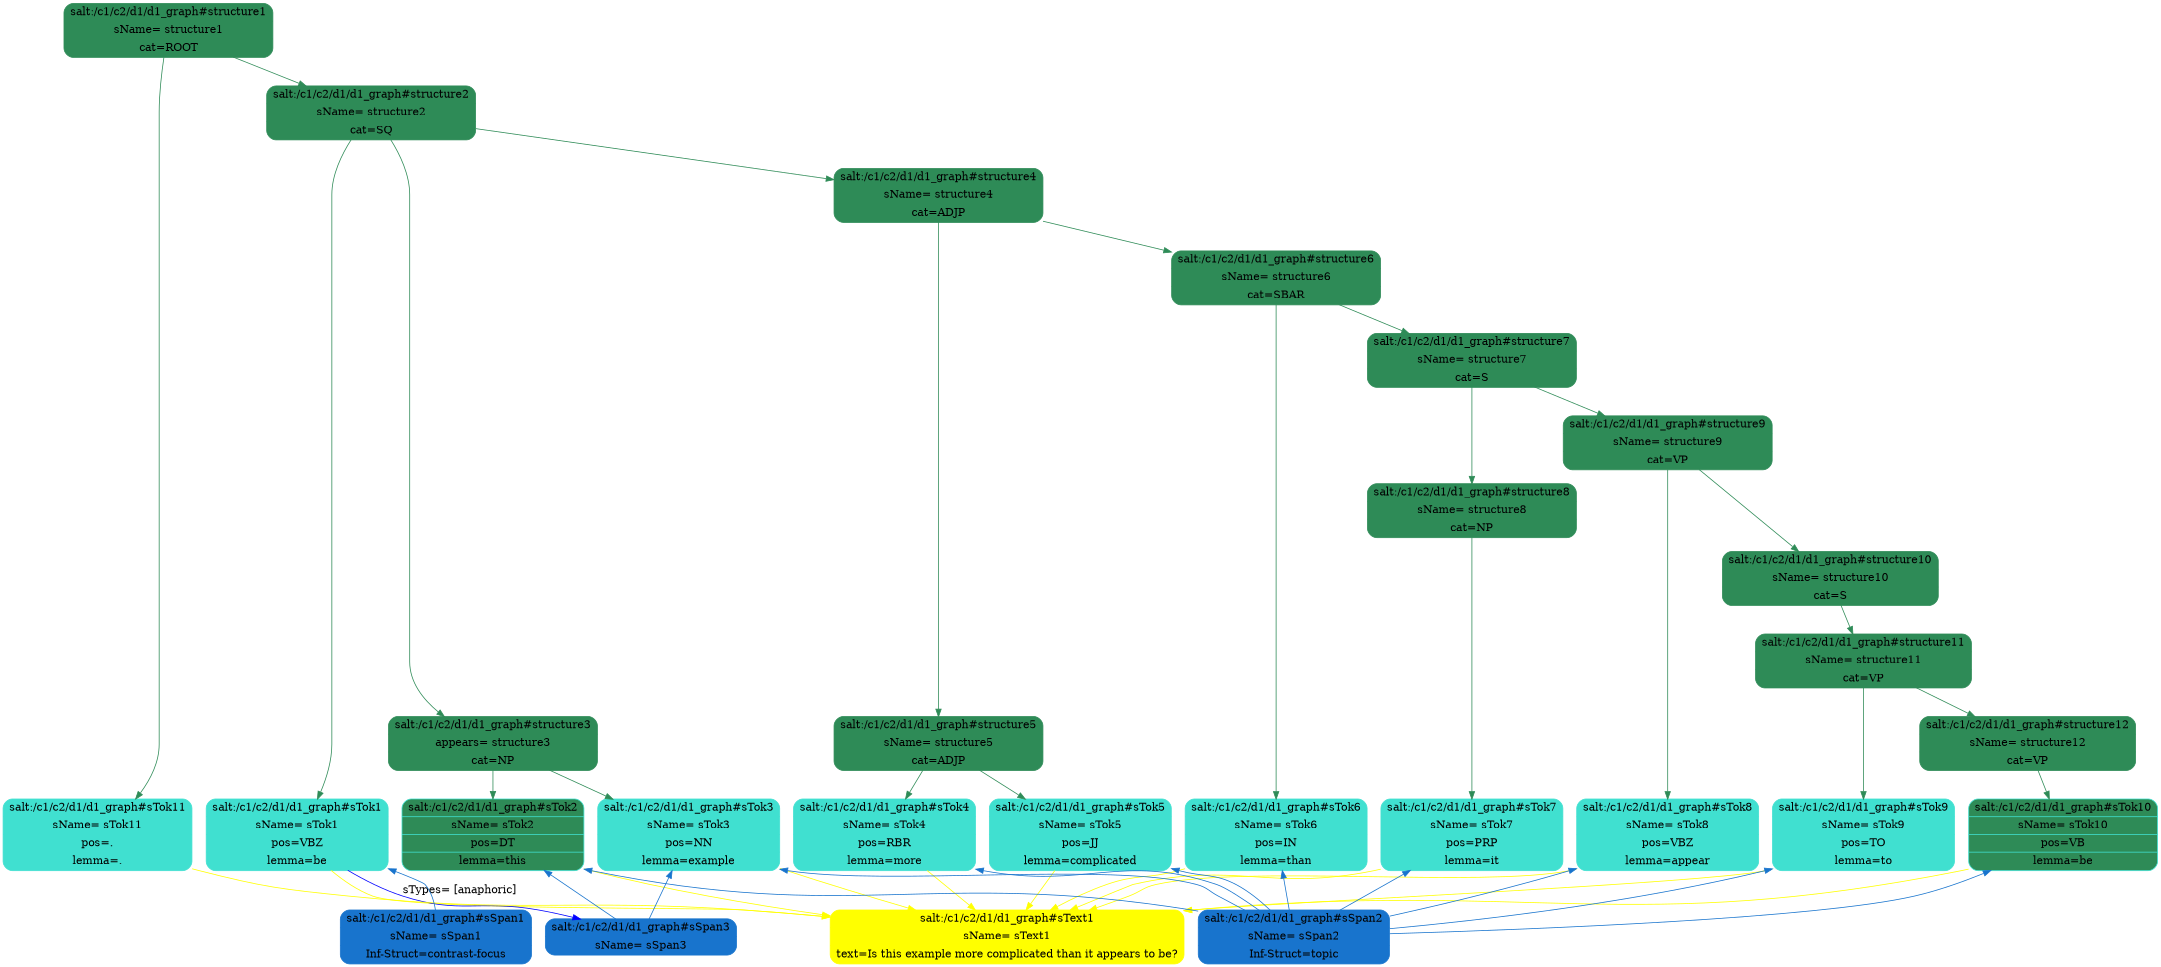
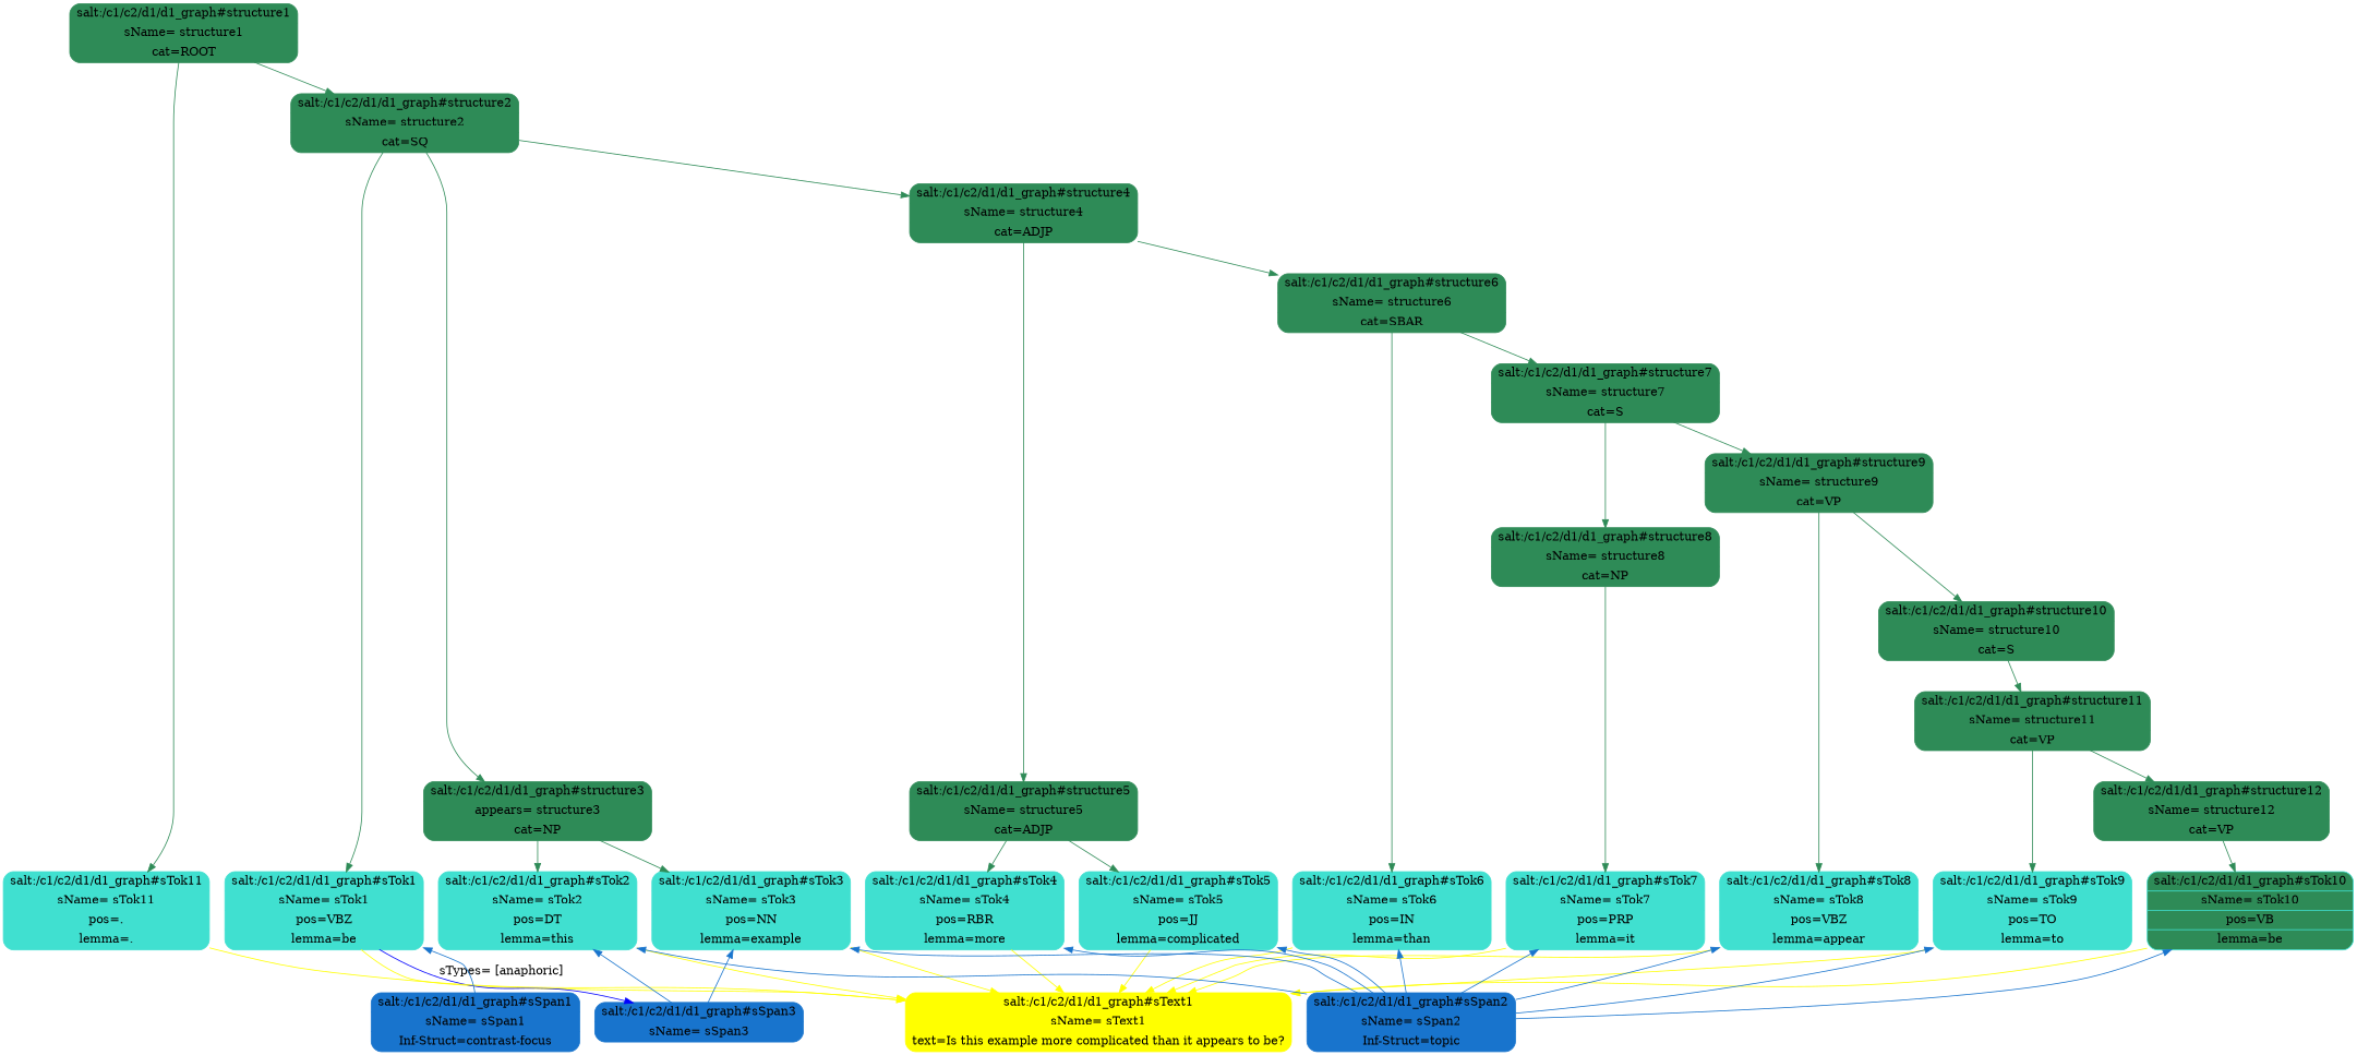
  digraph {
    ordering=out
    node [color=seagreen shape=Mrecord style=filled]
    edge [color=seagreen style=filled]
    n1 [color=yellow label="{{salt:/c1/c2/d1/d1_graph#sText1}|{sName= sText1}|{text=Is this example more complicated than it appears to be?}}"]
    n2 [color=turquoise label="{{salt:/c1/c2/d1/d1_graph#sTok1}|{sName= sTok1}|{pos=VBZ}|{lemma=be}}"]
-   n3 [color=turquoise label="{{salt:/c1/c2/d1/d1_graph#sTok2}|{sName= sTok2}|{pos=DT}|{lemma=this}}" fillcolor=seagreen]
+   n3 [color=turquoise label="{{salt:/c1/c2/d1/d1_graph#sTok2}|{sName= sTok2}|{pos=DT}|{lemma=this}}"]
    n4 [color=turquoise label="{{salt:/c1/c2/d1/d1_graph#sTok3}|{sName= sTok3}|{pos=NN}|{lemma=example}}"]
    n5 [color=turquoise label="{{salt:/c1/c2/d1/d1_graph#sTok4}|{sName= sTok4}|{pos=RBR}|{lemma=more}}"]
    n6 [color=turquoise label="{{salt:/c1/c2/d1/d1_graph#sTok5}|{sName= sTok5}|{pos=JJ}|{lemma=complicated}}"]
    n7 [color=turquoise label="{{salt:/c1/c2/d1/d1_graph#sTok6}|{sName= sTok6}|{pos=IN}|{lemma=than}}"]
    n8 [color=turquoise label="{{salt:/c1/c2/d1/d1_graph#sTok7}|{sName= sTok7}|{pos=PRP}|{lemma=it}}"]
    n9 [color=turquoise label="{{salt:/c1/c2/d1/d1_graph#sTok8}|{sName= sTok8}|{pos=VBZ}|{lemma=appear}}"]
    n10 [color=turquoise label="{{salt:/c1/c2/d1/d1_graph#sTok9}|{sName= sTok9}|{pos=TO}|{lemma=to}}"]
    n11 [color=turquoise fillcolor=seagreen label="{{salt:/c1/c2/d1/d1_graph#sTok10}|{sName= sTok10}|{pos=VB}|{lemma=be}}"]
    n12 [color=turquoise label="{{salt:/c1/c2/d1/d1_graph#sTok11}|{sName= sTok11}|{pos=.}|{lemma=.}}"]
    n13 [color=dodgerblue3 label="{{salt:/c1/c2/d1/d1_graph#sSpan1}|{sName= sSpan1}|{Inf-Struct=contrast-focus}}"]
    n14 [color=dodgerblue3 label="{{salt:/c1/c2/d1/d1_graph#sSpan3}|{sName= sSpan3}}"]
    n15 [color=dodgerblue3 label="{{salt:/c1/c2/d1/d1_graph#sSpan2}|{sName= sSpan2}|{Inf-Struct=topic}}"]
    n16 [label="{{salt:/c1/c2/d1/d1_graph#structure1}|{sName= structure1}|{cat=ROOT}}"]
    n17 [label="{{salt:/c1/c2/d1/d1_graph#structure2}|{sName= structure2}|{cat=SQ}}"]
    n18 [label="{{salt:/c1/c2/d1/d1_graph#structure3}|{appears= structure3}|{cat=NP}}"]
    n19 [label="{{salt:/c1/c2/d1/d1_graph#structure4}|{sName= structure4}|{cat=ADJP}}"]
    n20 [label="{{salt:/c1/c2/d1/d1_graph#structure5}|{sName= structure5}|{cat=ADJP}}"]
    n21 [label="{{salt:/c1/c2/d1/d1_graph#structure6}|{sName= structure6}|{cat=SBAR}}"]
    n22 [label="{{salt:/c1/c2/d1/d1_graph#structure7}|{sName= structure7}|{cat=S}}"]
    n23 [label="{{salt:/c1/c2/d1/d1_graph#structure8}|{sName= structure8}|{cat=NP}}"]
    n24 [label="{{salt:/c1/c2/d1/d1_graph#structure9}|{sName= structure9}|{cat=VP}}"]
    n25 [label="{{salt:/c1/c2/d1/d1_graph#structure10}|{sName= structure10}|{cat=S}}"]
    n26 [label="{{salt:/c1/c2/d1/d1_graph#structure11}|{sName= structure11}|{cat=VP}}"]
    n27 [label="{{salt:/c1/c2/d1/d1_graph#structure12}|{sName= structure12}|{cat=VP}}"]
    subgraph sub_1 {
      rank=max
      n1
    }
    subgraph sub_2 {
      rank=same
      n2
      n3
      n4
      n5
      n6
      n7
      n8
      n9
      n10
      n11
      n12
    }
    subgraph sub_3 {
      rank=same
      n13
      n14
      n15
    }
    n2 -> n1 [color=yellow]
    n2 -> n14 [color=blue label="sTypes= [anaphoric]"]
    n3 -> n1 [color=yellow]
    n4 -> n1 [color=yellow]
    n5 -> n1 [color=yellow]
    n6 -> n1 [color=yellow]
    n7 -> n1 [color=yellow]
    n8 -> n1 [color=yellow]
    n9 -> n1 [color=yellow]
    n10 -> n1 [color=yellow]
    n11 -> n1 [color=yellow]
    n12 -> n1 [color=yellow]
    n13 -> n2 [color=dodgerblue3]
    n14 -> n3 [color=dodgerblue3]
    n14 -> n4 [color=dodgerblue3]
    n15 -> n3 [color=dodgerblue3]
    n15 -> n4 [color=dodgerblue3]
    n15 -> n5 [color=dodgerblue3]
    n15 -> n6 [color=dodgerblue3]
    n15 -> n7 [color=dodgerblue3]
    n15 -> n8 [color=dodgerblue3]
    n15 -> n9 [color=dodgerblue3]
    n15 -> n10 [color=dodgerblue3]
    n15 -> n11 [color=dodgerblue3]
    n16 -> n12
    n16 -> n17
    n17 -> n2
    n17 -> n18
    n17 -> n19
    n18 -> n3
    n18 -> n4
    n19 -> n20
    n19 -> n21
    n20 -> n5
    n20 -> n6
    n21 -> n7
    n21 -> n22
    n22 -> n23
    n22 -> n24
    n23 -> n8
    n24 -> n9
    n24 -> n25
    n25 -> n26
    n26 -> n10
    n26 -> n27
    n27 -> n11
  }
